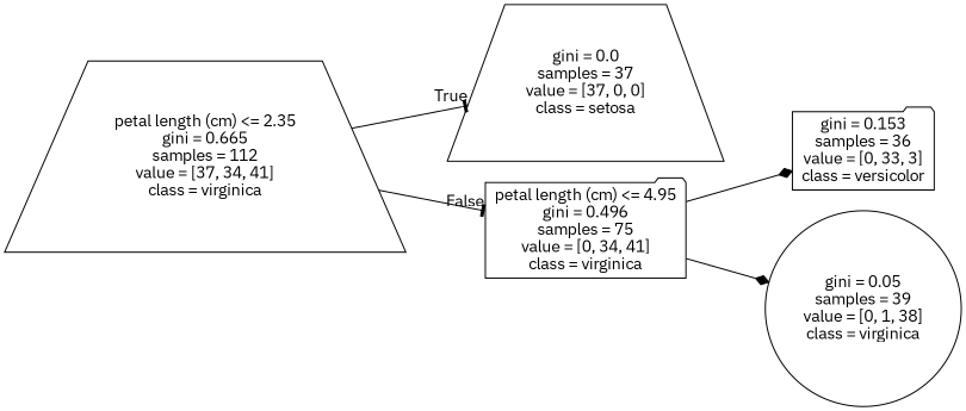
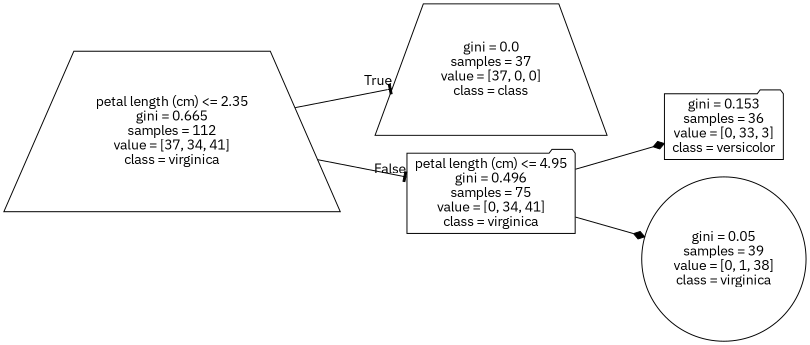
  digraph {
    rankdir=LR
    fontname="IBM Plex Sans"
    node [shape=trapezium fontname="IBM Plex Sans"]
    edge [arrowhead=tee fontname="IBM Plex Sans"]
    n1 [label="petal length (cm) <= 2.35\ngini = 0.665\nsamples = 112\nvalue = [37, 34, 41]\nclass = virginica"]
-   n2 [label="gini = 0.0\nsamples = 37\nvalue = [37, 0, 0]\nclass = setosa"]
+   n2 [label="gini = 0.0\nsamples = 37\nvalue = [37, 0, 0]\nclass = class"]
    n3 [label="petal length (cm) <= 4.95\ngini = 0.496\nsamples = 75\nvalue = [0, 34, 41]\nclass = virginica" shape=folder]
    n4 [label="gini = 0.153\nsamples = 36\nvalue = [0, 33, 3]\nclass = versicolor" shape=folder]
    n5 [label="gini = 0.05\nsamples = 39\nvalue = [0, 1, 38]\nclass = virginica" shape=circle]
    n1 -> n2 [headlabel=True labelangle=45 labeldistance=2.5]
    n1 -> n3 [headlabel=False labelangle=-45 labeldistance=2.5]
    n3 -> n4 [arrowhead=diamond]
    n3 -> n5 [arrowhead=diamond]
  }
